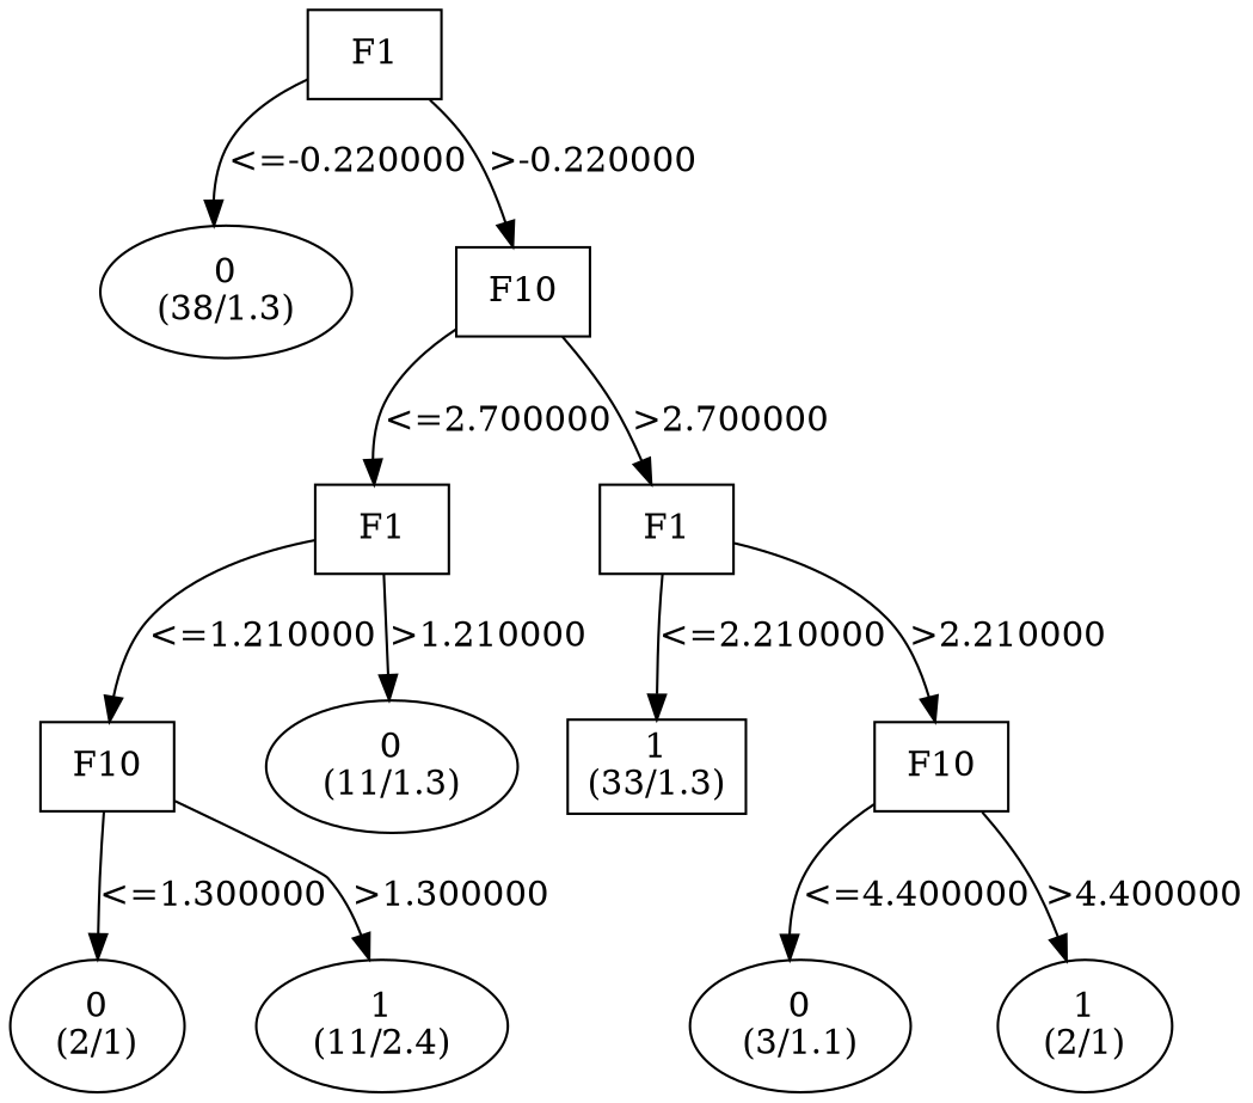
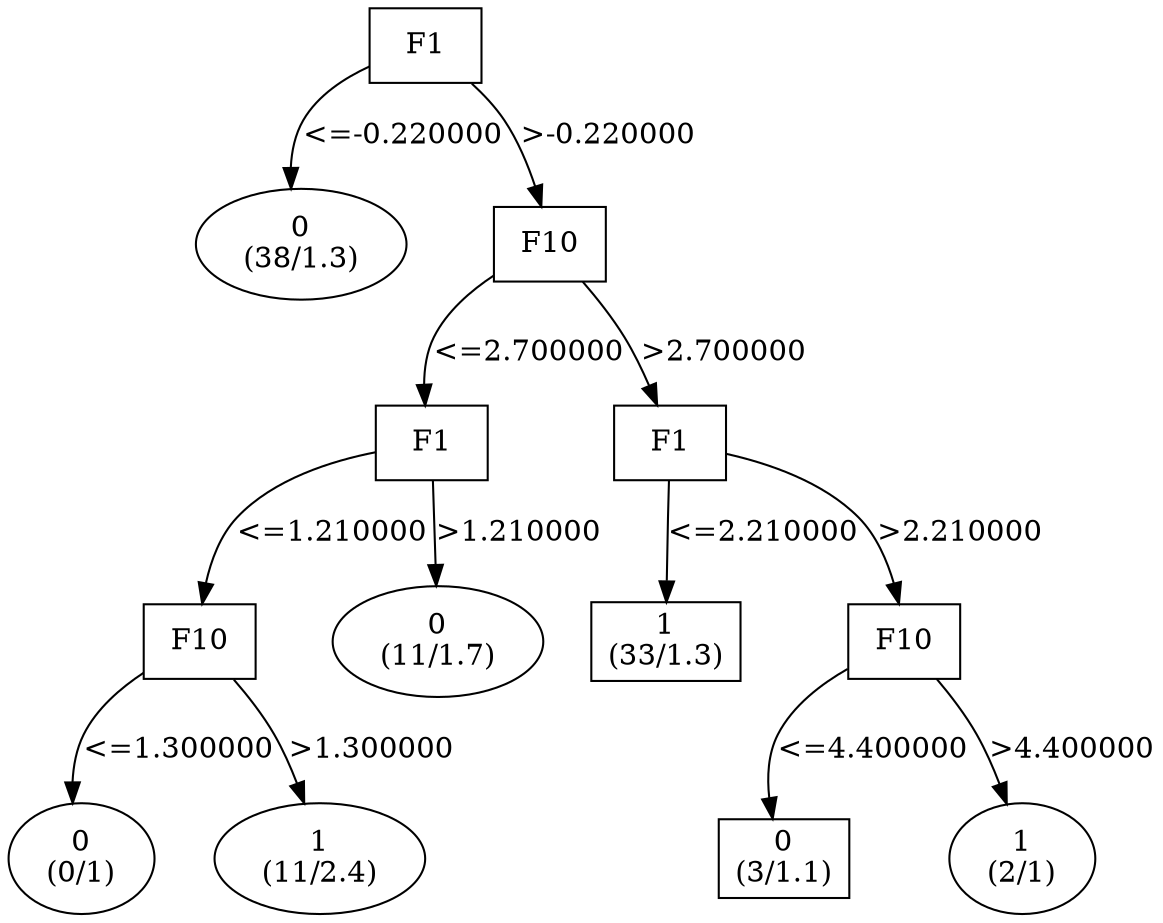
  digraph {
    node [shape=box]
    n1 [label="F1\n"]
    n2 [label="0\n(38/1.3)" shape=ellipse]
    n3 [label="F10\n"]
    n4 [label="F1\n"]
    n5 [label="F1\n"]
    n6 [label="F10\n"]
-   n7 [label="0\n(11/1.3)" shape=ellipse]
+   n7 [label="0\n(11/1.7)" shape=ellipse]
    n8 [label="1\n(33/1.3)"]
    n9 [label="F10\n"]
-   n10 [label="0\n(2/1)" shape=ellipse]
+   n10 [label="0\n(0/1)" shape=ellipse]
    n11 [label="1\n(11/2.4)" shape=ellipse]
-   n12 [label="0\n(3/1.1)" shape=ellipse]
+   n12 [label="0\n(3/1.1)"]
    n13 [label="1\n(2/1)" shape=ellipse]
    n1 -> n2 [label="<=-0.220000"]
    n1 -> n3 [label=">-0.220000"]
    n3 -> n4 [label="<=2.700000"]
    n3 -> n5 [label=">2.700000"]
    n4 -> n6 [label="<=1.210000"]
    n4 -> n7 [label=">1.210000"]
    n5 -> n8 [label="<=2.210000"]
    n5 -> n9 [label=">2.210000"]
    n6 -> n10 [label="<=1.300000"]
    n6 -> n11 [label=">1.300000"]
    n9 -> n12 [label="<=4.400000"]
    n9 -> n13 [label=">4.400000"]
  }
